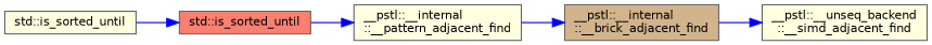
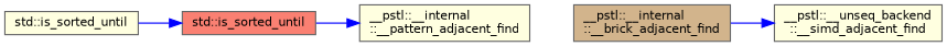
  digraph {
    rankdir=LR
    node [color=grey40 fillcolor=lightyellow fontname=Helvetica fontsize=10 shape=box style=filled]
    edge [color=blue fontname=Helvetica fontsize=10 labelfontname=Helvetica labelfontsize=10 style=solid]
    n1 [color=gray40 fontcolor=black height=0.2 label="std::is_sorted_until" width=0.4]
    n2 [fillcolor=salmon height=0.2 label="std::is_sorted_until" width=0.4]
    n3 [height=0.2 label="__pstl::__internal\l::__pattern_adjacent_find" width=0.4]
    n4 [fillcolor=tan height=0.2 label="__pstl::__internal\l::__brick_adjacent_find" width=0.4]
    n5 [height=0.2 label="__pstl::__unseq_backend\l::__simd_adjacent_find" width=0.4]
    n1 -> n2
    n2 -> n3
-   n3 -> n4
    n4 -> n5
  }
